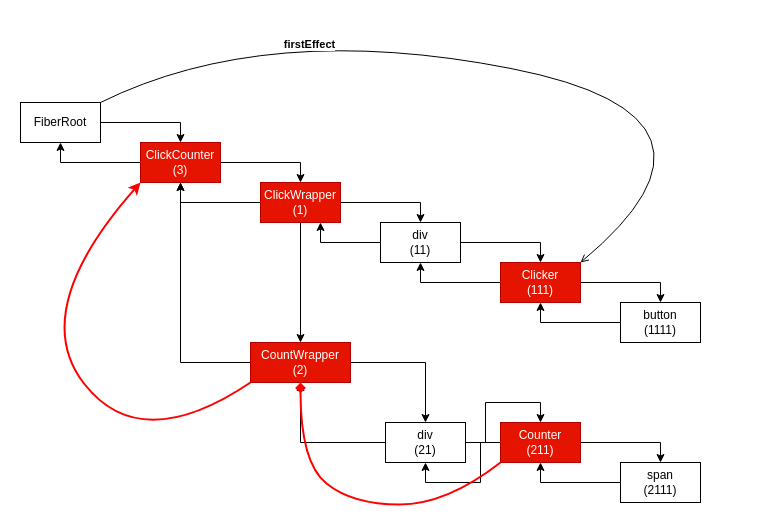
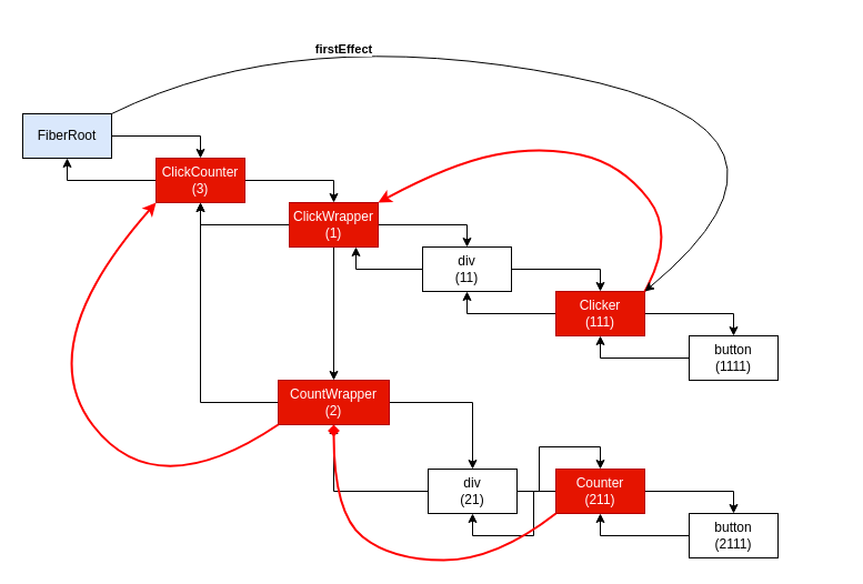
  <mxCell id="0" />
  <mxCell id="1" parent="0" />
  <mxCell id="2" style="edgeStyle=orthogonalEdgeStyle;rounded=0;orthogonalLoop=1;jettySize=auto;html=1;" parent="1" source="3" target="6" edge="1"><mxGeometry relative="1" as="geometry"><Array as="points"><mxPoint x="180" y="122" /></Array></mxGeometry></mxCell>
- <mxCell id="3" value="FiberRoot" style="rounded=0;whiteSpace=wrap;html=1;" parent="1" vertex="1"><mxGeometry x="20" y="102" width="80" height="40" as="geometry" /></mxCell>
+ <mxCell id="3" value="FiberRoot" style="rounded=0;whiteSpace=wrap;html=1;fillColor=#dae8fc;" parent="1" vertex="1"><mxGeometry x="20" y="102" width="80" height="40" as="geometry" /></mxCell>
  <mxCell id="4" style="edgeStyle=orthogonalEdgeStyle;rounded=0;orthogonalLoop=1;jettySize=auto;html=1;" parent="1" source="6" target="10" edge="1"><mxGeometry relative="1" as="geometry"><Array as="points"><mxPoint x="300" y="162" /></Array></mxGeometry></mxCell>
  <mxCell id="5" style="edgeStyle=orthogonalEdgeStyle;rounded=0;orthogonalLoop=1;jettySize=auto;html=1;entryX=0.5;entryY=1;entryDx=0;entryDy=0;" parent="1" source="6" target="3" edge="1"><mxGeometry relative="1" as="geometry" /></mxCell>
  <mxCell id="6" value="ClickCounter&lt;br&gt;(3)" style="rounded=0;whiteSpace=wrap;html=1;fillColor=#e51400;strokeColor=#B20000;fontColor=#ffffff;" parent="1" vertex="1"><mxGeometry x="140" y="142" width="80" height="40" as="geometry" /></mxCell>
  <mxCell id="7" style="edgeStyle=orthogonalEdgeStyle;rounded=0;orthogonalLoop=1;jettySize=auto;html=1;entryX=0.5;entryY=0;entryDx=0;entryDy=0;" parent="1" source="10" target="22" edge="1"><mxGeometry relative="1" as="geometry" /></mxCell>
  <mxCell id="8" style="edgeStyle=orthogonalEdgeStyle;rounded=0;orthogonalLoop=1;jettySize=auto;html=1;" parent="1" source="10" target="13" edge="1"><mxGeometry relative="1" as="geometry" /></mxCell>
  <mxCell id="9" style="edgeStyle=orthogonalEdgeStyle;rounded=0;orthogonalLoop=1;jettySize=auto;html=1;entryX=0.5;entryY=1;entryDx=0;entryDy=0;" parent="1" source="10" target="6" edge="1"><mxGeometry relative="1" as="geometry" /></mxCell>
  <mxCell id="10" value="ClickWrapper&lt;br&gt;(1)" style="rounded=0;whiteSpace=wrap;html=1;fillColor=#e51400;strokeColor=#B20000;fontColor=#ffffff;" parent="1" vertex="1"><mxGeometry x="260" y="182" width="80" height="40" as="geometry" /></mxCell>
  <mxCell id="11" style="edgeStyle=orthogonalEdgeStyle;rounded=0;orthogonalLoop=1;jettySize=auto;html=1;entryX=0.5;entryY=0;entryDx=0;entryDy=0;" parent="1" source="13" target="25" edge="1"><mxGeometry relative="1" as="geometry" /></mxCell>
  <mxCell id="12" style="edgeStyle=orthogonalEdgeStyle;rounded=0;orthogonalLoop=1;jettySize=auto;html=1;" parent="1" source="13" target="6" edge="1"><mxGeometry relative="1" as="geometry"><mxPoint x="170" y="262" as="targetPoint" /></mxGeometry></mxCell>
  <mxCell id="13" value="CountWrapper&lt;br&gt;(2)" style="rounded=0;whiteSpace=wrap;html=1;fillColor=#e51400;strokeColor=#B20000;fontColor=#ffffff;" parent="1" vertex="1"><mxGeometry x="250" y="342" width="100" height="40" as="geometry" /></mxCell>
  <mxCell id="14" style="edgeStyle=orthogonalEdgeStyle;rounded=0;orthogonalLoop=1;jettySize=auto;html=1;entryX=0.5;entryY=0;entryDx=0;entryDy=0;" parent="1" source="16" target="27" edge="1"><mxGeometry relative="1" as="geometry" /></mxCell>
  <mxCell id="15" style="edgeStyle=orthogonalEdgeStyle;rounded=0;orthogonalLoop=1;jettySize=auto;html=1;entryX=0.5;entryY=1;entryDx=0;entryDy=0;" parent="1" source="16" target="22" edge="1"><mxGeometry relative="1" as="geometry" /></mxCell>
  <mxCell id="16" value="Clicker&lt;br&gt;(111)" style="rounded=0;whiteSpace=wrap;html=1;strokeColor=#B20000;fontColor=#ffffff;fillColor=#e51400;" parent="1" vertex="1"><mxGeometry x="500" y="262" width="80" height="40" as="geometry" /></mxCell>
  <mxCell id="17" style="edgeStyle=orthogonalEdgeStyle;rounded=0;orthogonalLoop=1;jettySize=auto;html=1;entryX=0.5;entryY=0;entryDx=0;entryDy=0;" parent="1" source="19" target="29" edge="1"><mxGeometry relative="1" as="geometry" /></mxCell>
  <mxCell id="18" style="edgeStyle=orthogonalEdgeStyle;rounded=0;orthogonalLoop=1;jettySize=auto;html=1;entryX=0.5;entryY=1;entryDx=0;entryDy=0;" parent="1" source="19" target="25" edge="1"><mxGeometry relative="1" as="geometry" /></mxCell>
  <mxCell id="19" value="Counter&lt;br&gt;(211)" style="rounded=0;whiteSpace=wrap;html=1;fillColor=#e51400;strokeColor=#B20000;fontColor=#ffffff;" parent="1" vertex="1"><mxGeometry x="500" y="422" width="80" height="40" as="geometry" /></mxCell>
  <mxCell id="20" style="edgeStyle=orthogonalEdgeStyle;rounded=0;orthogonalLoop=1;jettySize=auto;html=1;entryX=0.5;entryY=0;entryDx=0;entryDy=0;" parent="1" source="22" target="16" edge="1"><mxGeometry relative="1" as="geometry" /></mxCell>
  <mxCell id="21" style="edgeStyle=orthogonalEdgeStyle;rounded=0;orthogonalLoop=1;jettySize=auto;html=1;entryX=0.75;entryY=1;entryDx=0;entryDy=0;" parent="1" source="22" target="10" edge="1"><mxGeometry relative="1" as="geometry" /></mxCell>
  <mxCell id="22" value="div&lt;br&gt;(11)" style="rounded=0;whiteSpace=wrap;html=1;" parent="1" vertex="1"><mxGeometry x="380" y="222" width="80" height="40" as="geometry" /></mxCell>
  <mxCell id="23" style="edgeStyle=orthogonalEdgeStyle;rounded=0;orthogonalLoop=1;jettySize=auto;html=1;entryX=0.5;entryY=0;entryDx=0;entryDy=0;" parent="1" source="25" target="19" edge="1"><mxGeometry relative="1" as="geometry" /></mxCell>
  <mxCell id="24" style="edgeStyle=orthogonalEdgeStyle;rounded=0;orthogonalLoop=1;jettySize=auto;html=1;entryX=0.5;entryY=1;entryDx=0;entryDy=0;" parent="1" source="25" target="13" edge="1"><mxGeometry relative="1" as="geometry" /></mxCell>
  <mxCell id="25" value="div&lt;br&gt;(21)" style="rounded=0;whiteSpace=wrap;html=1;" parent="1" vertex="1"><mxGeometry x="385" y="422" width="80" height="40" as="geometry" /></mxCell>
  <mxCell id="26" style="edgeStyle=orthogonalEdgeStyle;rounded=0;orthogonalLoop=1;jettySize=auto;html=1;entryX=0.5;entryY=1;entryDx=0;entryDy=0;" parent="1" source="27" target="16" edge="1"><mxGeometry relative="1" as="geometry" /></mxCell>
  <mxCell id="27" value="button&lt;br&gt;(1111)" style="rounded=0;whiteSpace=wrap;html=1;" parent="1" vertex="1"><mxGeometry x="620" y="302" width="80" height="40" as="geometry" /></mxCell>
  <mxCell id="28" style="edgeStyle=orthogonalEdgeStyle;rounded=0;orthogonalLoop=1;jettySize=auto;html=1;entryX=0.5;entryY=1;entryDx=0;entryDy=0;" parent="1" source="29" target="19" edge="1"><mxGeometry relative="1" as="geometry" /></mxCell>
- <mxCell id="29" value="span&lt;br&gt;(2111)" style="rounded=0;whiteSpace=wrap;html=1;" parent="1" vertex="1"><mxGeometry x="620" y="462" width="80" height="40" as="geometry" /></mxCell>
+ <mxCell id="29" value="button&lt;br&gt;(2111)" style="rounded=0;whiteSpace=wrap;html=1;" parent="1" vertex="1"><mxGeometry x="620" y="462" width="80" height="40" as="geometry" /></mxCell>
+ <mxCell id="30" value="" style="curved=1;endArrow=classic;html=1;exitX=1;exitY=0;exitDx=0;exitDy=0;entryX=1;entryY=0;entryDx=0;entryDy=0;fillColor=#e51400;strokeColor=#FF0000;strokeWidth=2;" parent="1" source="16" target="10" edge="1"><mxGeometry width="50" height="50" relative="1" as="geometry"><mxPoint x="489" y="178" as="sourcePoint" /><mxPoint x="539" y="128" as="targetPoint" /><Array as="points"><mxPoint x="608" y="211" /><mxPoint x="559" y="147" /><mxPoint x="486" y="131" /><mxPoint x="405" y="147" /></Array></mxGeometry></mxCell>
  <mxCell id="31" value="" style="curved=1;endArrow=diamond;html=1;exitX=0;exitY=1;exitDx=0;exitDy=0;entryX=0.5;entryY=1;entryDx=0;entryDy=0;strokeColor=#FF0000;strokeWidth=2;" parent="1" source="19" target="13" edge="1"><mxGeometry width="50" height="50" relative="1" as="geometry"><mxPoint x="349" y="512" as="sourcePoint" /><mxPoint x="399" y="462" as="targetPoint" /><Array as="points"><mxPoint x="446" y="504" /><mxPoint x="352" y="504" /><mxPoint x="300" y="462" /></Array></mxGeometry></mxCell>
  <mxCell id="32" value="" style="curved=1;endArrow=classic;html=1;exitX=0;exitY=1;exitDx=0;exitDy=0;entryX=0;entryY=1;entryDx=0;entryDy=0;strokeColor=#FF0000;strokeWidth=2;" parent="1" source="13" target="6" edge="1"><mxGeometry width="50" height="50" relative="1" as="geometry"><mxPoint x="88" y="467" as="sourcePoint" /><mxPoint x="138" y="417" as="targetPoint" /><Array as="points"><mxPoint x="140" y="456" /><mxPoint x="27" y="310" /></Array></mxGeometry></mxCell>
- <mxCell id="33" value="" style="curved=1;endArrow=open;html=1;strokeWidth=1;exitX=1;exitY=0;exitDx=0;exitDy=0;entryX=1;entryY=0;entryDx=0;entryDy=0;" parent="1" source="3" target="16" edge="1"><mxGeometry width="50" height="50" relative="1" as="geometry"><mxPoint x="338" y="67" as="sourcePoint" /><mxPoint x="388" y="17" as="targetPoint" /><Array as="points"><mxPoint x="266" y="20" /><mxPoint x="755" y="116" /></Array></mxGeometry></mxCell>
+ <mxCell id="33" value="" style="curved=1;endArrow=classic;html=1;strokeWidth=1;exitX=1;exitY=0;exitDx=0;exitDy=0;entryX=1;entryY=0;entryDx=0;entryDy=0;" parent="1" source="3" target="16" edge="1"><mxGeometry width="50" height="50" relative="1" as="geometry"><mxPoint x="338" y="67" as="sourcePoint" /><mxPoint x="388" y="17" as="targetPoint" /><Array as="points"><mxPoint x="266" y="20" /><mxPoint x="755" y="116" /></Array></mxGeometry></mxCell>
  <mxCell id="34" value="firstEffect" style="edgeLabel;html=1;align=center;verticalAlign=middle;resizable=0;points=[];fontSize=11;fontStyle=1" parent="33" vertex="1" connectable="0"><mxGeometry x="-0.492" y="-15" relative="1" as="geometry"><mxPoint as="offset" /></mxGeometry></mxCell>
